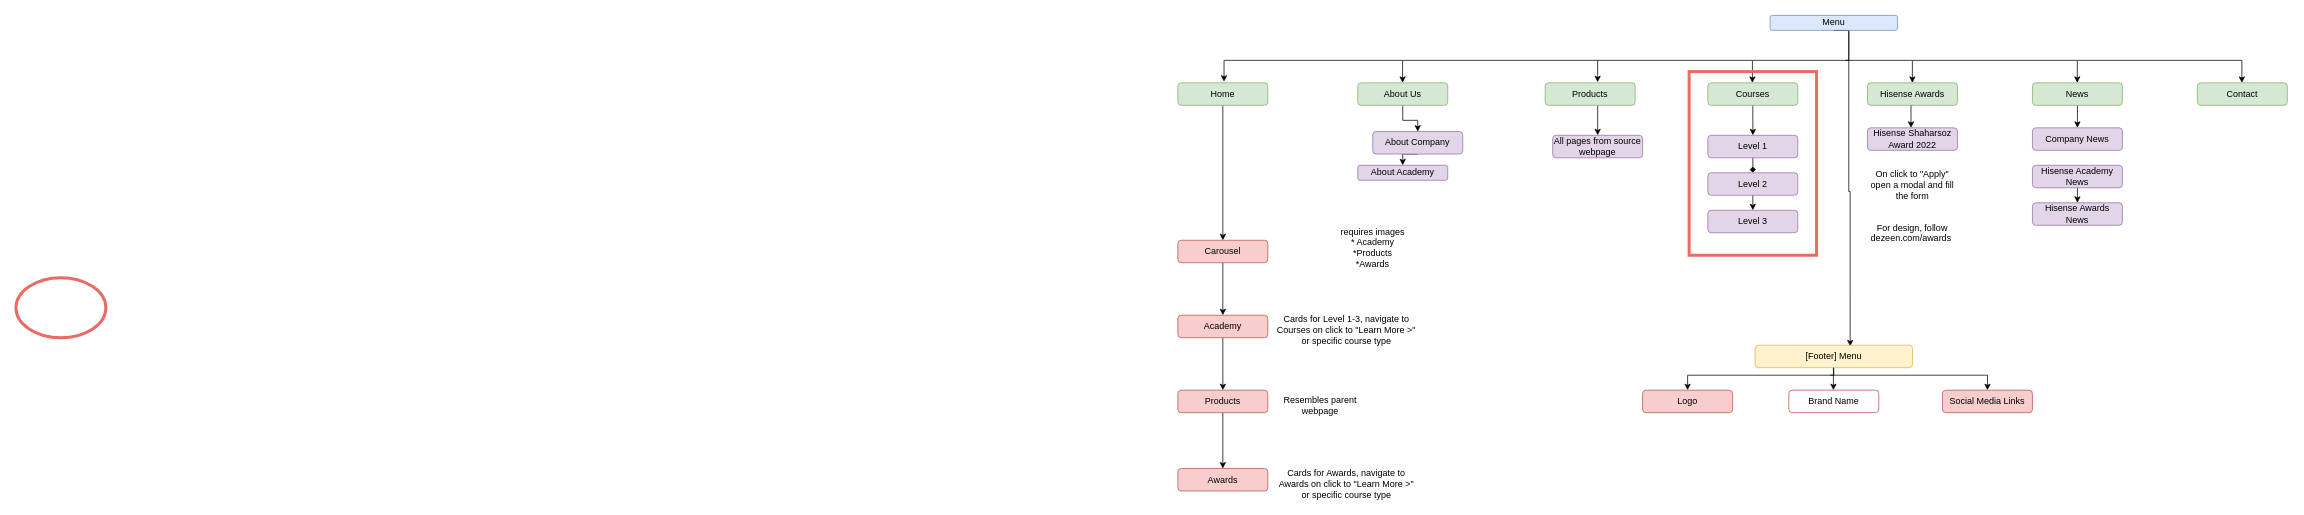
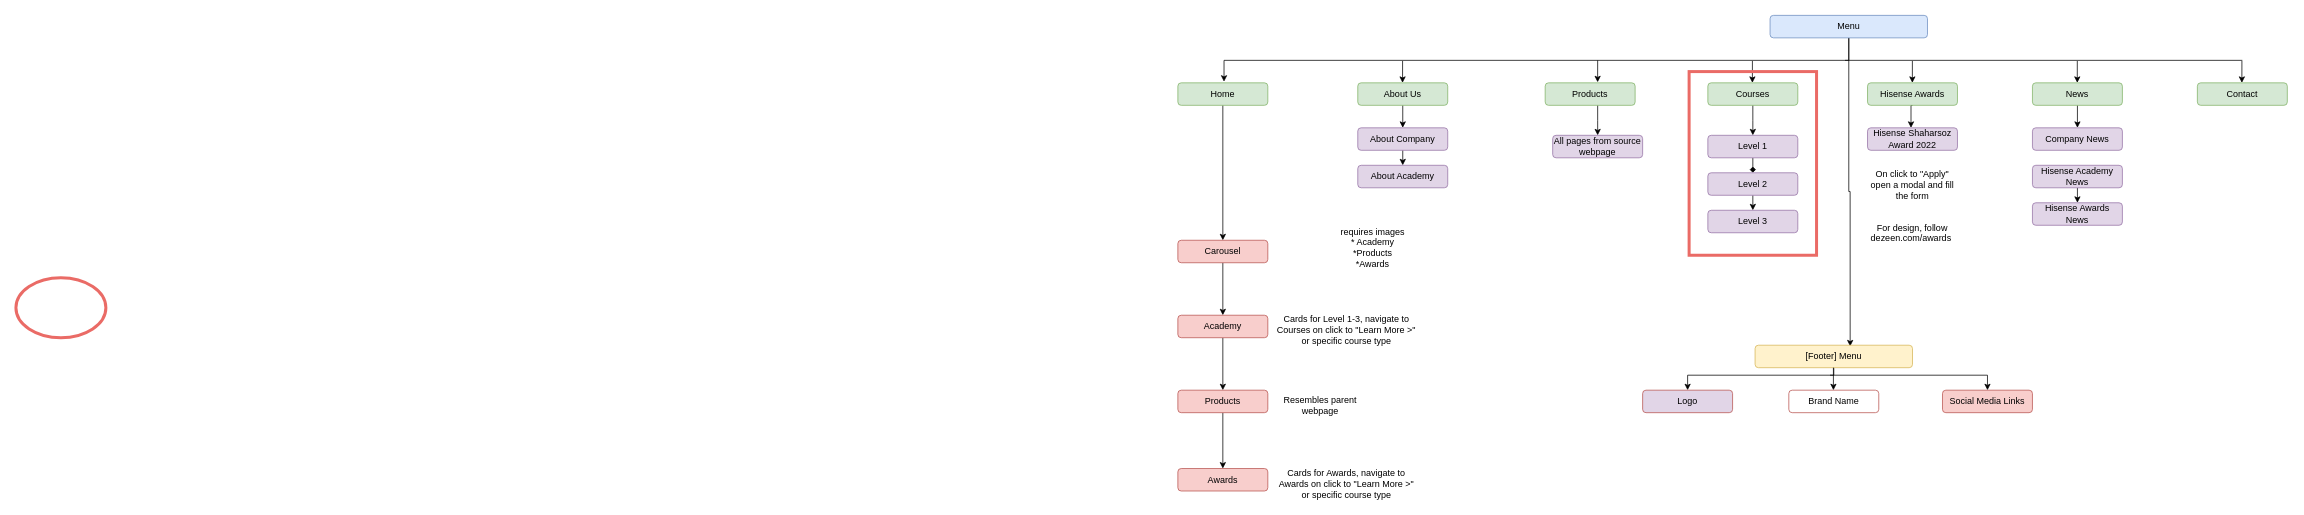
  <mxCell id="0" />
  <mxCell id="1" parent="0" />
  <mxCell id="2" style="edgeStyle=orthogonalEdgeStyle;rounded=0;orthogonalLoop=1;jettySize=auto;html=1;exitX=0.5;exitY=1;exitDx=0;exitDy=0;entryX=0.513;entryY=-0.051;entryDx=0;entryDy=0;entryPerimeter=0;" edge="1" parent="1" source="4" target="42"><mxGeometry relative="1" as="geometry"><Array as="points"><mxPoint x="2465" y="80" /><mxPoint x="1632" y="80" /></Array></mxGeometry></mxCell>
  <mxCell id="3" style="edgeStyle=orthogonalEdgeStyle;rounded=0;orthogonalLoop=1;jettySize=auto;html=1;exitX=0.5;exitY=1;exitDx=0;exitDy=0;entryX=0.604;entryY=0.052;entryDx=0;entryDy=0;entryPerimeter=0;fontSize=36;" edge="1" parent="1" source="4" target="34"><mxGeometry relative="1" as="geometry"><Array as="points"><mxPoint x="2465" y="255" /><mxPoint x="2467" y="255" /></Array></mxGeometry></mxCell>
- <mxCell id="4" value="Menu" style="rounded=1;whiteSpace=wrap;html=1;fillColor=#dae8fc;strokeColor=#6c8ebf;" vertex="1" parent="1"><mxGeometry x="2360" y="20" width="170" height="20" as="geometry" /></mxCell>
+ <mxCell id="4" value="Menu" style="rounded=1;whiteSpace=wrap;html=1;fillColor=#dae8fc;strokeColor=#6c8ebf;" vertex="1" parent="1"><mxGeometry x="2360" y="20" width="210" height="30" as="geometry" /></mxCell>
  <mxCell id="5" style="edgeStyle=orthogonalEdgeStyle;rounded=0;orthogonalLoop=1;jettySize=auto;html=1;exitX=0.5;exitY=1;exitDx=0;exitDy=0;entryX=0.5;entryY=0;entryDx=0;entryDy=0;fontSize=36;" edge="1" parent="1" source="6" target="17"><mxGeometry relative="1" as="geometry" /></mxCell>
  <mxCell id="6" value="About Us" style="rounded=1;whiteSpace=wrap;html=1;fillColor=#d5e8d4;strokeColor=#82b366;" vertex="1" parent="1"><mxGeometry x="1810" y="110" width="120" height="30" as="geometry" /></mxCell>
  <mxCell id="7" value="" style="edgeStyle=orthogonalEdgeStyle;rounded=0;orthogonalLoop=1;jettySize=auto;html=1;" edge="1" parent="1" source="8" target="19"><mxGeometry relative="1" as="geometry"><Array as="points"><mxPoint x="2130" y="160" /><mxPoint x="2130" y="160" /></Array></mxGeometry></mxCell>
  <mxCell id="8" value="Products" style="rounded=1;whiteSpace=wrap;html=1;fillColor=#d5e8d4;strokeColor=#82b366;" vertex="1" parent="1"><mxGeometry x="2060" y="110" width="120" height="30" as="geometry" /></mxCell>
  <mxCell id="9" value="" style="edgeStyle=orthogonalEdgeStyle;rounded=0;orthogonalLoop=1;jettySize=auto;html=1;" edge="1" parent="1" source="10"><mxGeometry relative="1" as="geometry"><mxPoint x="2337" y="180" as="targetPoint" /></mxGeometry></mxCell>
  <mxCell id="10" value="Courses" style="rounded=1;whiteSpace=wrap;html=1;fillColor=#d5e8d4;strokeColor=#82b366;" vertex="1" parent="1"><mxGeometry x="2277" y="110" width="120" height="30" as="geometry" /></mxCell>
  <mxCell id="11" style="edgeStyle=orthogonalEdgeStyle;rounded=0;orthogonalLoop=1;jettySize=auto;html=1;exitX=0.5;exitY=1;exitDx=0;exitDy=0;" edge="1" parent="1" source="12"><mxGeometry relative="1" as="geometry"><mxPoint x="2548" y="170" as="targetPoint" /></mxGeometry></mxCell>
  <mxCell id="12" value="Hisense Awards" style="rounded=1;whiteSpace=wrap;html=1;fillColor=#d5e8d4;strokeColor=#82b366;" vertex="1" parent="1"><mxGeometry x="2490" y="110" width="120" height="30" as="geometry" /></mxCell>
  <mxCell id="13" value="Contact" style="rounded=1;whiteSpace=wrap;html=1;fillColor=#d5e8d4;strokeColor=#82b366;" vertex="1" parent="1"><mxGeometry x="2930" y="110" width="120" height="30" as="geometry" /></mxCell>
  <mxCell id="14" style="edgeStyle=orthogonalEdgeStyle;rounded=0;orthogonalLoop=1;jettySize=auto;html=1;exitX=0.5;exitY=1;exitDx=0;exitDy=0;entryX=0.5;entryY=0;entryDx=0;entryDy=0;" edge="1" parent="1" source="15" target="35"><mxGeometry relative="1" as="geometry" /></mxCell>
  <mxCell id="15" value="News" style="rounded=1;whiteSpace=wrap;html=1;fillColor=#d5e8d4;strokeColor=#82b366;" vertex="1" parent="1"><mxGeometry x="2710" y="110" width="120" height="30" as="geometry" /></mxCell>
  <mxCell id="16" style="edgeStyle=orthogonalEdgeStyle;rounded=0;orthogonalLoop=1;jettySize=auto;html=1;exitX=0.5;exitY=1;exitDx=0;exitDy=0;entryX=0.5;entryY=0;entryDx=0;entryDy=0;fontSize=36;" edge="1" parent="1" source="17" target="18"><mxGeometry relative="1" as="geometry" /></mxCell>
- <mxCell id="17" value="About Company" style="rounded=1;whiteSpace=wrap;html=1;fillColor=#e1d5e7;strokeColor=#9673a6;" vertex="1" parent="1"><mxGeometry x="1830" y="175" width="120" height="30" as="geometry" /></mxCell>
- <mxCell id="18" value="About Academy" style="rounded=1;whiteSpace=wrap;html=1;fillColor=#e1d5e7;strokeColor=#9673a6;" vertex="1" parent="1"><mxGeometry x="1810" y="220" width="120" height="20" as="geometry" /></mxCell>
+ <mxCell id="17" value="About Company" style="rounded=1;whiteSpace=wrap;html=1;fillColor=#e1d5e7;strokeColor=#9673a6;" vertex="1" parent="1"><mxGeometry x="1810" y="170" width="120" height="30" as="geometry" /></mxCell>
+ <mxCell id="18" value="About Academy" style="rounded=1;whiteSpace=wrap;html=1;fillColor=#e1d5e7;strokeColor=#9673a6;" vertex="1" parent="1"><mxGeometry x="1810" y="220" width="120" height="30" as="geometry" /></mxCell>
  <mxCell id="19" value="All pages from source webpage" style="rounded=1;whiteSpace=wrap;html=1;fillColor=#e1d5e7;strokeColor=#9673a6;" vertex="1" parent="1"><mxGeometry x="2070" y="180" width="120" height="30" as="geometry" /></mxCell>
  <mxCell id="20" value="" style="endArrow=classic;html=1;rounded=0;entryX=0.583;entryY=-0.027;entryDx=0;entryDy=0;entryPerimeter=0;" edge="1" parent="1" target="8"><mxGeometry width="50" height="50" relative="1" as="geometry"><mxPoint x="2130" y="80" as="sourcePoint" /><mxPoint x="2300" y="160" as="targetPoint" /></mxGeometry></mxCell>
  <mxCell id="21" style="edgeStyle=orthogonalEdgeStyle;rounded=0;orthogonalLoop=1;jettySize=auto;html=1;exitX=0.5;exitY=1;exitDx=0;exitDy=0;entryX=0.5;entryY=0;entryDx=0;entryDy=0;endArrow=diamond;" edge="1" parent="1" source="22" target="24"><mxGeometry relative="1" as="geometry" /></mxCell>
  <mxCell id="22" value="Level 1" style="rounded=1;whiteSpace=wrap;html=1;fillColor=#e1d5e7;strokeColor=#9673a6;" vertex="1" parent="1"><mxGeometry x="2277" y="180" width="120" height="30" as="geometry" /></mxCell>
  <mxCell id="23" style="edgeStyle=orthogonalEdgeStyle;rounded=0;orthogonalLoop=1;jettySize=auto;html=1;exitX=0.5;exitY=1;exitDx=0;exitDy=0;entryX=0.5;entryY=0;entryDx=0;entryDy=0;" edge="1" parent="1" source="24" target="25"><mxGeometry relative="1" as="geometry" /></mxCell>
  <mxCell id="24" value="Level 2" style="rounded=1;whiteSpace=wrap;html=1;fillColor=#e1d5e7;strokeColor=#9673a6;" vertex="1" parent="1"><mxGeometry x="2277" y="230" width="120" height="30" as="geometry" /></mxCell>
  <mxCell id="25" value="Level 3" style="rounded=1;whiteSpace=wrap;html=1;fillColor=#e1d5e7;strokeColor=#9673a6;" vertex="1" parent="1"><mxGeometry x="2277" y="280" width="120" height="30" as="geometry" /></mxCell>
  <mxCell id="26" value="" style="endArrow=classic;html=1;rounded=0;entryX=0.583;entryY=-0.027;entryDx=0;entryDy=0;entryPerimeter=0;" edge="1" parent="1"><mxGeometry width="50" height="50" relative="1" as="geometry"><mxPoint x="2336.45" y="80.81" as="sourcePoint" /><mxPoint x="2336.41" y="110" as="targetPoint" /></mxGeometry></mxCell>
  <mxCell id="27" value="" style="rounded=0;whiteSpace=wrap;html=1;fillColor=none;strokeWidth=4;strokeColor=#EA6B66;" vertex="1" parent="1"><mxGeometry x="2252" y="95" width="170" height="245" as="geometry" /></mxCell>
  <mxCell id="28" value="On click to &quot;Apply&quot; open a modal and fill the form&lt;br&gt;&lt;br&gt;&lt;br&gt;For design, follow dezeen.com/awards&amp;nbsp;" style="text;html=1;strokeColor=none;fillColor=none;align=center;verticalAlign=middle;whiteSpace=wrap;rounded=0;" vertex="1" parent="1"><mxGeometry x="2490" y="220" width="120" height="110" as="geometry" /></mxCell>
  <mxCell id="29" value="&lt;span style=&quot;text-align: left&quot;&gt;Hisense Shaharsoz Award 2022&lt;/span&gt;" style="rounded=1;whiteSpace=wrap;html=1;fillColor=#e1d5e7;strokeColor=#9673a6;" vertex="1" parent="1"><mxGeometry x="2490" y="170" width="120" height="30" as="geometry" /></mxCell>
  <mxCell id="30" value="" style="endArrow=classic;html=1;rounded=0;entryX=0.583;entryY=-0.027;entryDx=0;entryDy=0;entryPerimeter=0;" edge="1" parent="1"><mxGeometry width="50" height="50" relative="1" as="geometry"><mxPoint x="2549.84" y="80.81" as="sourcePoint" /><mxPoint x="2549.8" y="110" as="targetPoint" /></mxGeometry></mxCell>
  <mxCell id="31" value="" style="endArrow=classic;html=1;rounded=0;entryX=0.583;entryY=-0.027;entryDx=0;entryDy=0;entryPerimeter=0;" edge="1" parent="1"><mxGeometry width="50" height="50" relative="1" as="geometry"><mxPoint x="2769.84" y="80.81" as="sourcePoint" /><mxPoint x="2769.8" y="110" as="targetPoint" /></mxGeometry></mxCell>
  <mxCell id="32" value="" style="endArrow=classic;html=1;rounded=0;entryX=0.583;entryY=-0.027;entryDx=0;entryDy=0;entryPerimeter=0;" edge="1" parent="1"><mxGeometry width="50" height="50" relative="1" as="geometry"><mxPoint x="2989.42" y="80.81" as="sourcePoint" /><mxPoint x="2989.38" y="110" as="targetPoint" /></mxGeometry></mxCell>
  <mxCell id="33" style="edgeStyle=orthogonalEdgeStyle;rounded=0;orthogonalLoop=1;jettySize=auto;html=1;exitX=0.5;exitY=1;exitDx=0;exitDy=0;entryX=0.5;entryY=0;entryDx=0;entryDy=0;" edge="1" parent="1" source="34" target="39"><mxGeometry relative="1" as="geometry"><Array as="points"><mxPoint x="2445" y="500" /><mxPoint x="2250" y="500" /></Array></mxGeometry></mxCell>
  <mxCell id="34" value="[Footer] Menu" style="rounded=1;whiteSpace=wrap;html=1;fillColor=#fff2cc;strokeColor=#d6b656;" vertex="1" parent="1"><mxGeometry x="2340" y="460" width="210" height="30" as="geometry" /></mxCell>
  <mxCell id="35" value="Company News" style="rounded=1;whiteSpace=wrap;html=1;fillColor=#e1d5e7;strokeColor=#9673a6;" vertex="1" parent="1"><mxGeometry x="2710" y="170" width="120" height="30" as="geometry" /></mxCell>
  <mxCell id="36" style="edgeStyle=orthogonalEdgeStyle;rounded=0;orthogonalLoop=1;jettySize=auto;html=1;exitX=0.5;exitY=1;exitDx=0;exitDy=0;entryX=0.5;entryY=0;entryDx=0;entryDy=0;" edge="1" parent="1" source="37" target="38"><mxGeometry relative="1" as="geometry" /></mxCell>
  <mxCell id="37" value="Hisense Academy News" style="rounded=1;whiteSpace=wrap;html=1;fillColor=#e1d5e7;strokeColor=#9673a6;" vertex="1" parent="1"><mxGeometry x="2710" y="220" width="120" height="30" as="geometry" /></mxCell>
  <mxCell id="38" value="Hisense Awards News" style="rounded=1;whiteSpace=wrap;html=1;fillColor=#e1d5e7;strokeColor=#9673a6;" vertex="1" parent="1"><mxGeometry x="2710" y="270" width="120" height="30" as="geometry" /></mxCell>
- <mxCell id="39" value="Logo" style="rounded=1;whiteSpace=wrap;html=1;fillColor=#f8cecc;strokeColor=#b85450;" vertex="1" parent="1"><mxGeometry x="2190" y="520" width="120" height="30" as="geometry" /></mxCell>
+ <mxCell id="39" value="Logo" style="rounded=1;whiteSpace=wrap;html=1;fillColor=#e1d5e7;strokeColor=#b85450;" vertex="1" parent="1"><mxGeometry x="2190" y="520" width="120" height="30" as="geometry" /></mxCell>
  <mxCell id="40" value="Brand Name" style="rounded=1;whiteSpace=wrap;html=1;fillColor=#ffffff;strokeColor=#b85450;" vertex="1" parent="1"><mxGeometry x="2385" y="520" width="120" height="30" as="geometry" /></mxCell>
  <mxCell id="41" style="edgeStyle=orthogonalEdgeStyle;rounded=0;orthogonalLoop=1;jettySize=auto;html=1;exitX=0.5;exitY=1;exitDx=0;exitDy=0;entryX=0.5;entryY=0;entryDx=0;entryDy=0;" edge="1" parent="1" source="42" target="46"><mxGeometry relative="1" as="geometry" /></mxCell>
  <mxCell id="42" value="Home" style="rounded=1;whiteSpace=wrap;html=1;fillColor=#d5e8d4;strokeColor=#82b366;" vertex="1" parent="1"><mxGeometry x="1570" y="110" width="120" height="30" as="geometry" /></mxCell>
  <mxCell id="43" value="" style="endArrow=classic;html=1;rounded=0;entryX=0.583;entryY=-0.027;entryDx=0;entryDy=0;entryPerimeter=0;" edge="1" parent="1"><mxGeometry width="50" height="50" relative="1" as="geometry"><mxPoint x="1869.78" y="80.81" as="sourcePoint" /><mxPoint x="1869.74" y="110" as="targetPoint" /></mxGeometry></mxCell>
  <mxCell id="44" value="requires images&lt;br&gt;* Academy&lt;br&gt;*Products&lt;br&gt;*Awards" style="text;html=1;strokeColor=none;fillColor=none;align=center;verticalAlign=middle;whiteSpace=wrap;rounded=0;" vertex="1" parent="1"><mxGeometry x="1770" y="290" width="120" height="80" as="geometry" /></mxCell>
  <mxCell id="45" style="edgeStyle=orthogonalEdgeStyle;rounded=0;orthogonalLoop=1;jettySize=auto;html=1;exitX=0.5;exitY=1;exitDx=0;exitDy=0;entryX=0.5;entryY=0;entryDx=0;entryDy=0;" edge="1" parent="1" source="46" target="48"><mxGeometry relative="1" as="geometry" /></mxCell>
  <mxCell id="46" value="Carousel" style="rounded=1;whiteSpace=wrap;html=1;fillColor=#f8cecc;strokeColor=#b85450;" vertex="1" parent="1"><mxGeometry x="1570" y="320" width="120" height="30" as="geometry" /></mxCell>
  <mxCell id="47" style="edgeStyle=orthogonalEdgeStyle;rounded=0;orthogonalLoop=1;jettySize=auto;html=1;exitX=0.5;exitY=1;exitDx=0;exitDy=0;entryX=0.5;entryY=0;entryDx=0;entryDy=0;" edge="1" parent="1" source="48" target="50"><mxGeometry relative="1" as="geometry" /></mxCell>
  <mxCell id="48" value="Academy" style="rounded=1;whiteSpace=wrap;html=1;fillColor=#f8cecc;strokeColor=#b85450;" vertex="1" parent="1"><mxGeometry x="1570" y="420" width="120" height="30" as="geometry" /></mxCell>
  <mxCell id="49" style="edgeStyle=orthogonalEdgeStyle;rounded=0;orthogonalLoop=1;jettySize=auto;html=1;exitX=0.5;exitY=1;exitDx=0;exitDy=0;entryX=0.5;entryY=0;entryDx=0;entryDy=0;" edge="1" parent="1" source="50" target="51"><mxGeometry relative="1" as="geometry" /></mxCell>
  <mxCell id="50" value="Products" style="rounded=1;whiteSpace=wrap;html=1;fillColor=#f8cecc;strokeColor=#b85450;" vertex="1" parent="1"><mxGeometry x="1570" y="520" width="120" height="30" as="geometry" /></mxCell>
  <mxCell id="51" value="Awards" style="rounded=1;whiteSpace=wrap;html=1;fillColor=#f8cecc;strokeColor=#b85450;" vertex="1" parent="1"><mxGeometry x="1570" y="624.5" width="120" height="30" as="geometry" /></mxCell>
  <mxCell id="52" value="Resembles parent webpage" style="text;html=1;strokeColor=none;fillColor=none;align=center;verticalAlign=middle;whiteSpace=wrap;rounded=0;" vertex="1" parent="1"><mxGeometry x="1700" y="520" width="120" height="40" as="geometry" /></mxCell>
  <mxCell id="53" value="Cards for Level 1-3, navigate to Courses on click to &quot;Learn More &amp;gt;&quot; or specific course type" style="text;html=1;strokeColor=none;fillColor=none;align=center;verticalAlign=middle;whiteSpace=wrap;rounded=0;" vertex="1" parent="1"><mxGeometry x="1700" y="420" width="190" height="40" as="geometry" /></mxCell>
  <mxCell id="54" value="Cards for Awards, navigate to Awards on click to &quot;Learn More &amp;gt;&quot; or specific course type" style="text;html=1;strokeColor=none;fillColor=none;align=center;verticalAlign=middle;whiteSpace=wrap;rounded=0;" vertex="1" parent="1"><mxGeometry x="1700" y="624.5" width="190" height="40" as="geometry" /></mxCell>
  <mxCell id="55" value="Social Media Links" style="rounded=1;whiteSpace=wrap;html=1;fillColor=#f8cecc;strokeColor=#b85450;" vertex="1" parent="1"><mxGeometry x="2590" y="520" width="120" height="30" as="geometry" /></mxCell>
  <mxCell id="56" style="edgeStyle=orthogonalEdgeStyle;rounded=0;orthogonalLoop=1;jettySize=auto;html=1;entryX=0.5;entryY=0;entryDx=0;entryDy=0;" edge="1" parent="1"><mxGeometry relative="1" as="geometry"><mxPoint x="2650" y="500" as="sourcePoint" /><mxPoint x="2650" y="520" as="targetPoint" /></mxGeometry></mxCell>
  <mxCell id="57" style="edgeStyle=orthogonalEdgeStyle;rounded=0;orthogonalLoop=1;jettySize=auto;html=1;exitX=0.5;exitY=1;exitDx=0;exitDy=0;entryX=0.5;entryY=0;entryDx=0;entryDy=0;" edge="1" parent="1"><mxGeometry relative="1" as="geometry"><mxPoint x="2444.5" y="490" as="sourcePoint" /><mxPoint x="2444.5" y="520" as="targetPoint" /></mxGeometry></mxCell>
  <mxCell id="58" value="" style="endArrow=none;html=1;rounded=0;" edge="1" parent="1"><mxGeometry width="50" height="50" relative="1" as="geometry"><mxPoint x="2460" y="80" as="sourcePoint" /><mxPoint x="2990" y="80" as="targetPoint" /></mxGeometry></mxCell>
  <mxCell id="59" value="" style="ellipse;whiteSpace=wrap;html=1;fontSize=36;strokeColor=#EA6B66;strokeWidth=4;fillColor=none;" vertex="1" parent="1"><mxGeometry x="20" y="370" width="120" height="80" as="geometry" /></mxCell>
  <mxCell id="60" value="" style="endArrow=none;html=1;rounded=0;fontSize=36;" edge="1" parent="1"><mxGeometry width="50" height="50" relative="1" as="geometry"><mxPoint x="2440" y="500" as="sourcePoint" /><mxPoint x="2650" y="500" as="targetPoint" /></mxGeometry></mxCell>
